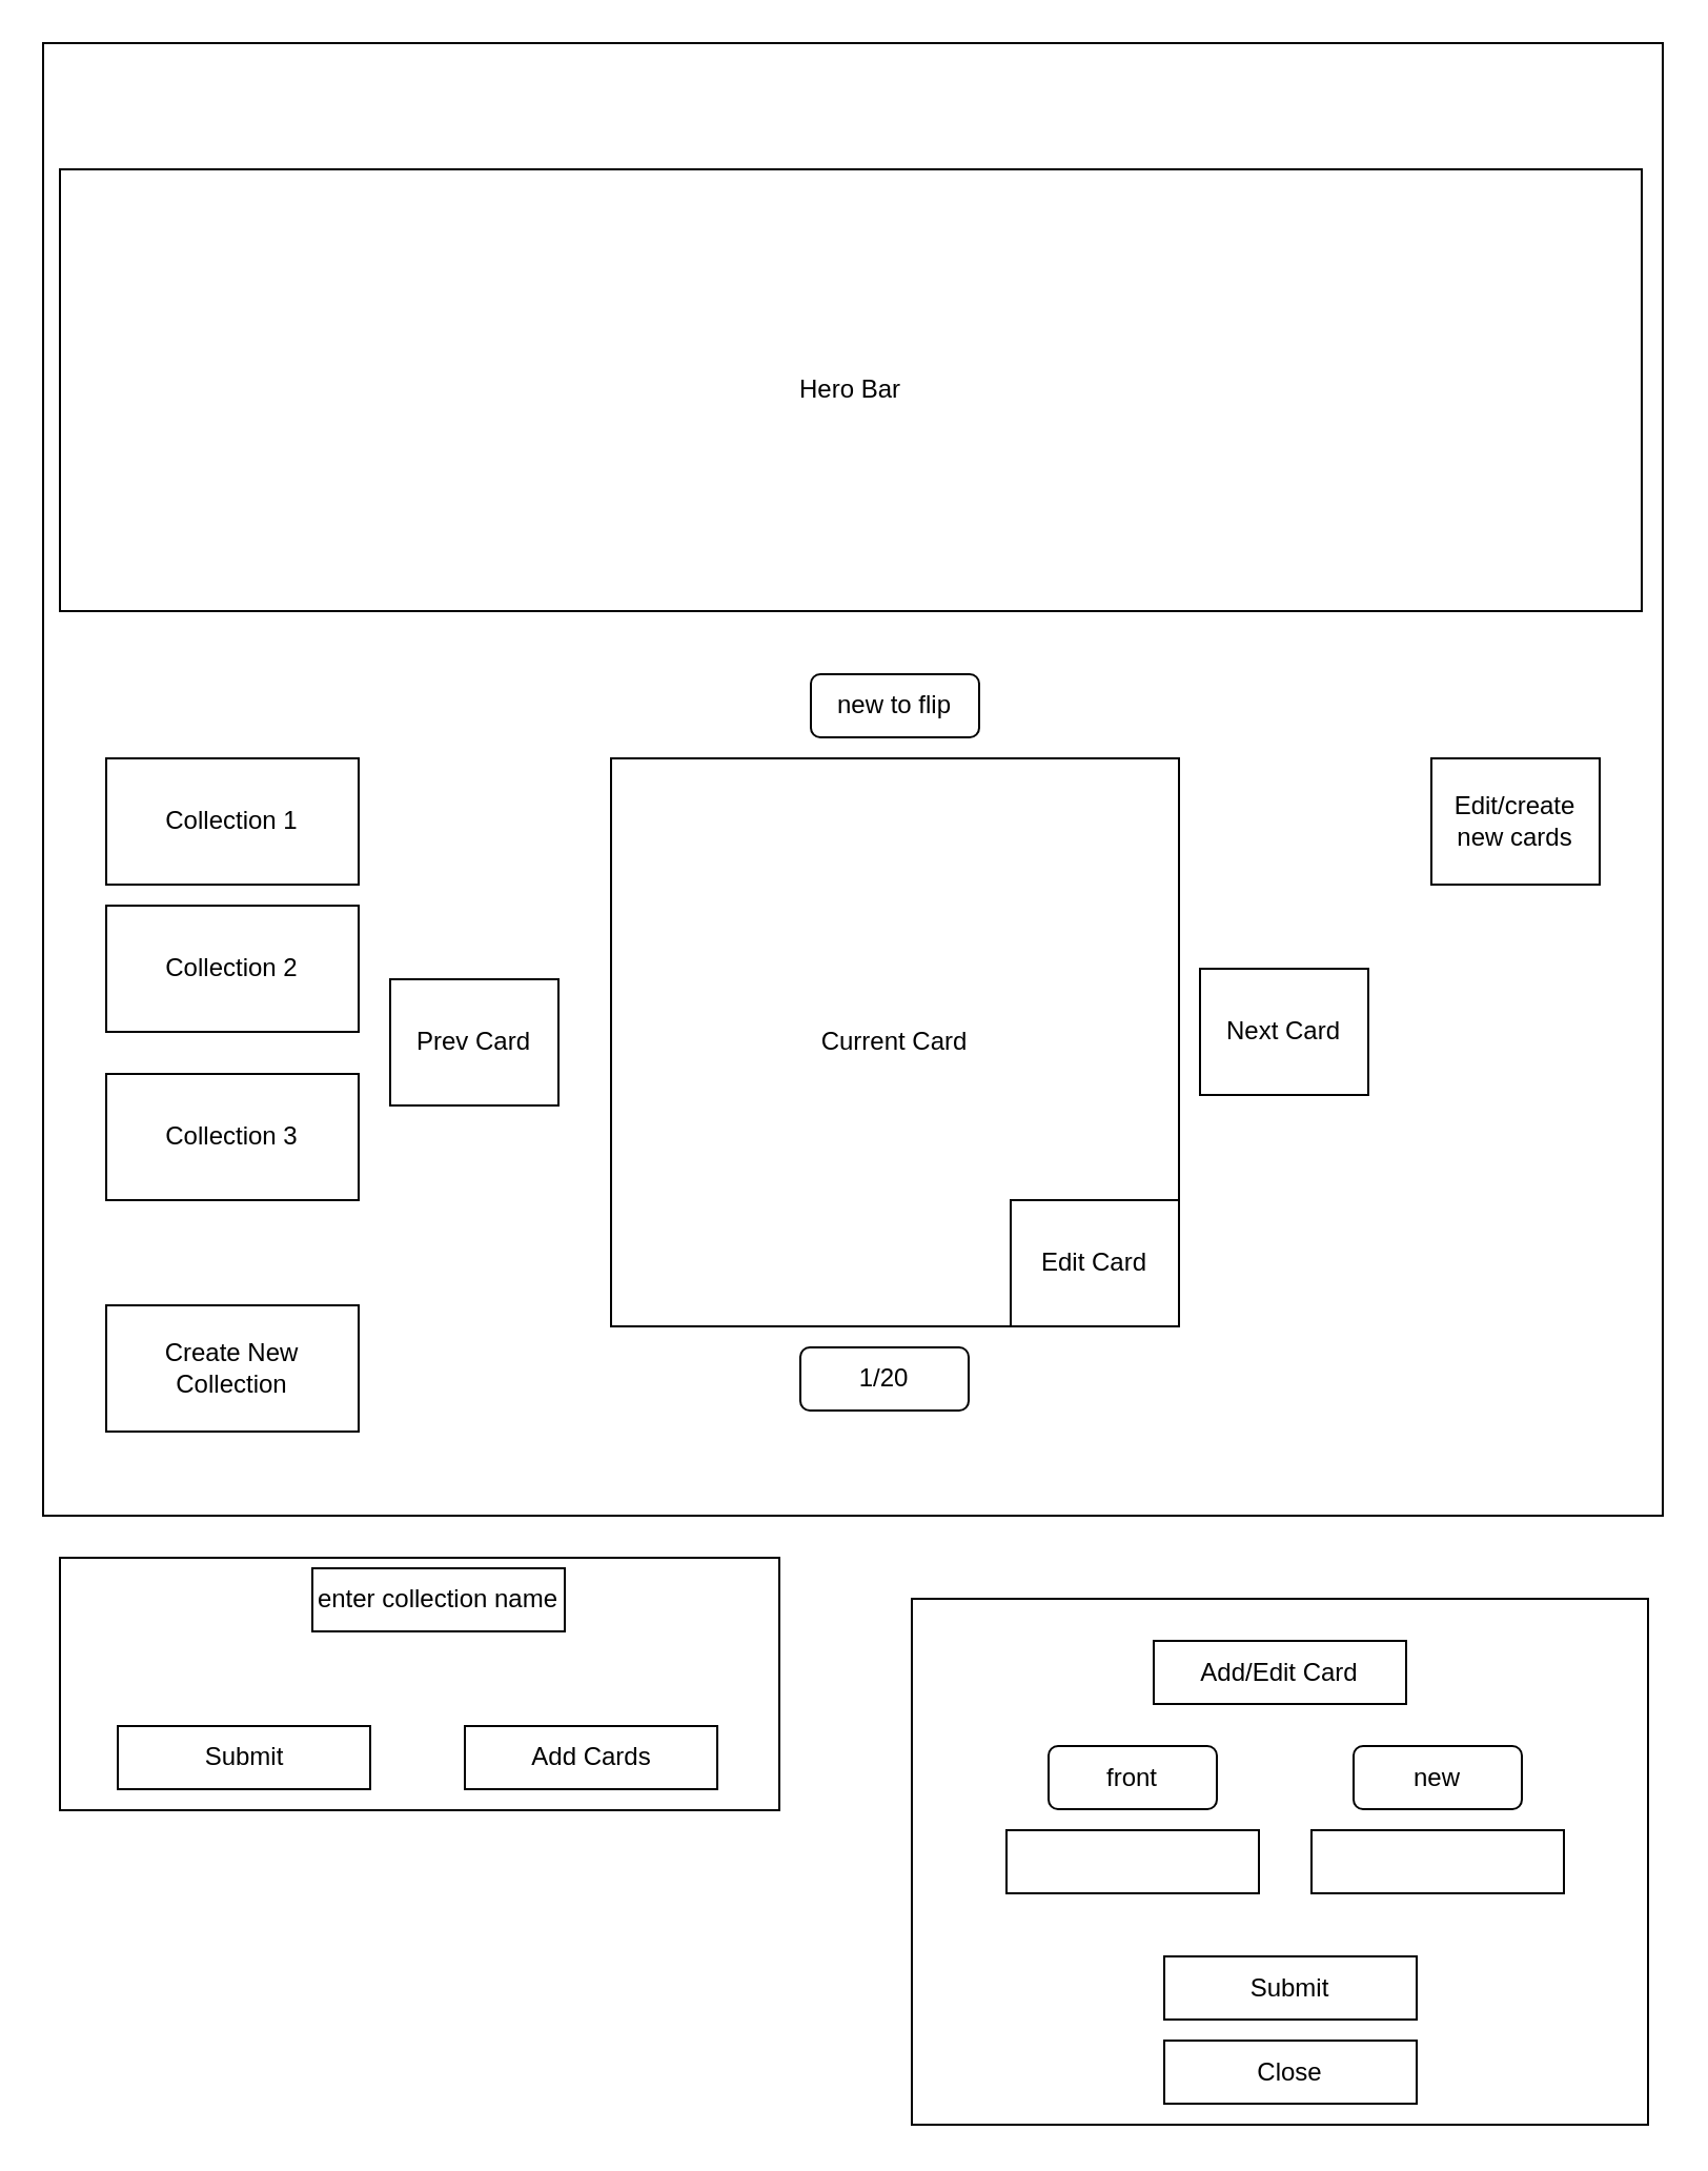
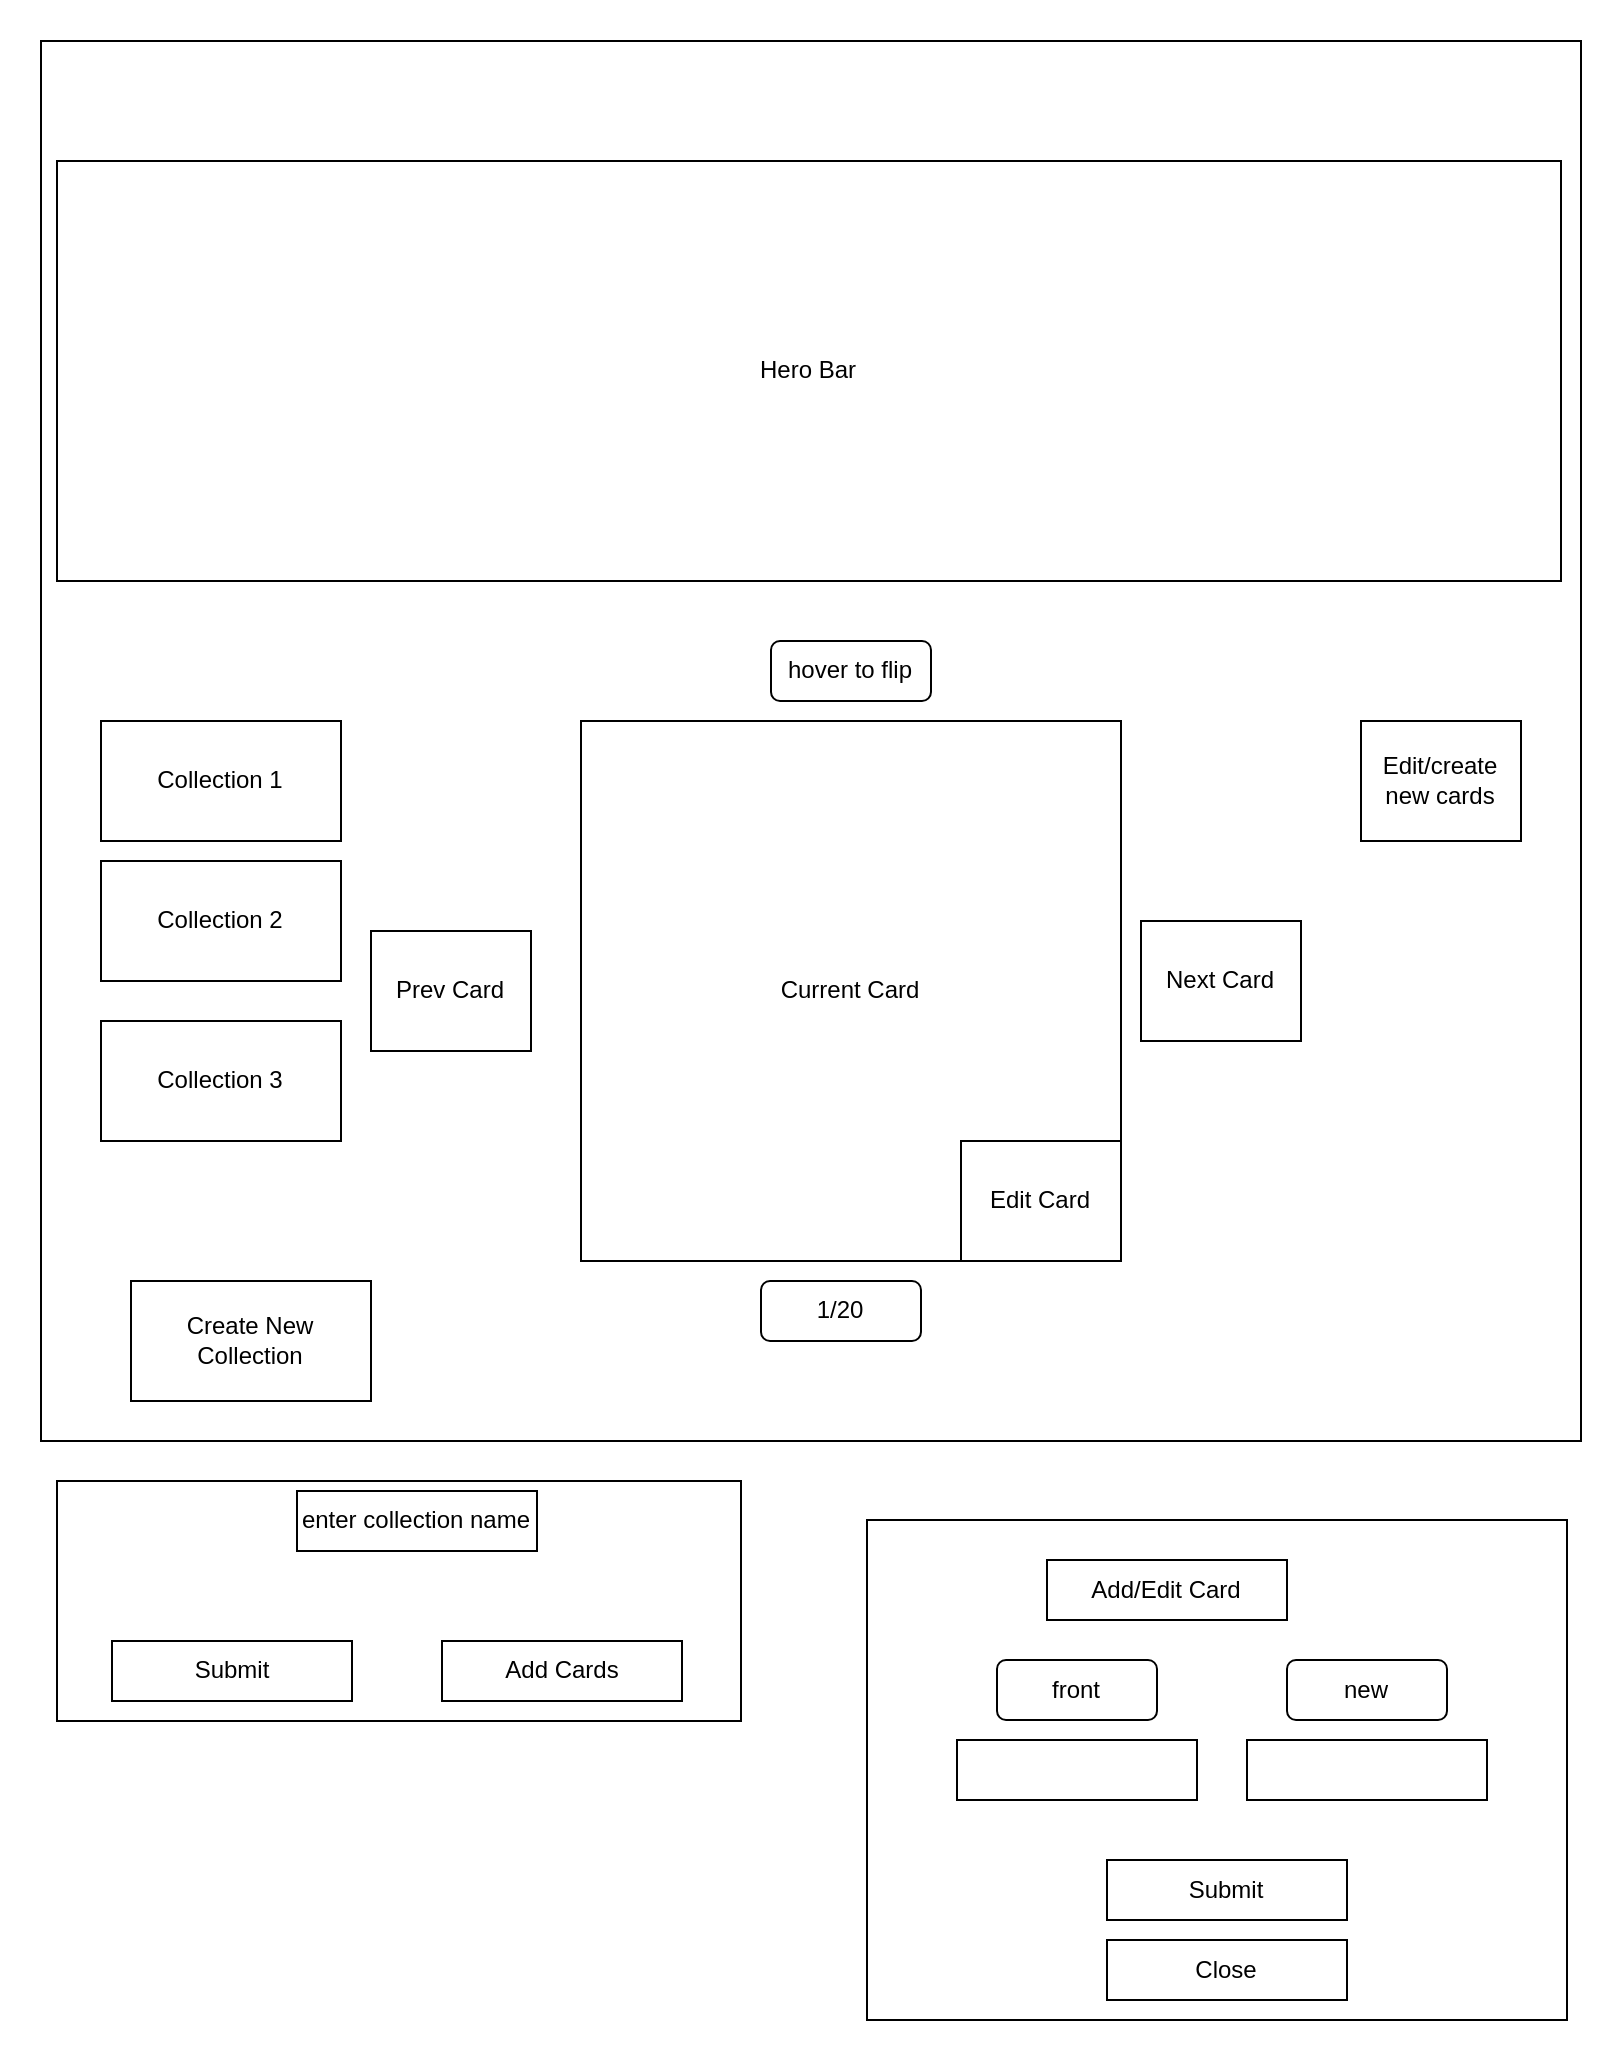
  <mxCell id="0" />
  <mxCell id="1" parent="0" />
  <mxCell id="2" value="" style="rounded=0;whiteSpace=wrap;html=1;" vertex="1" parent="1"><mxGeometry x="28" y="740" width="342" height="120" as="geometry" /></mxCell>
  <mxCell id="3" value="" style="rounded=0;whiteSpace=wrap;html=1;" vertex="1" parent="1"><mxGeometry x="20" y="20" width="770" height="700" as="geometry" /></mxCell>
- <mxCell id="4" value="Create New Collection" style="rounded=0;whiteSpace=wrap;html=1;" vertex="1" parent="1"><mxGeometry x="50" y="620" width="120" height="60" as="geometry" /></mxCell>
+ <mxCell id="4" value="Create New Collection" style="rounded=0;whiteSpace=wrap;html=1;" vertex="1" parent="1"><mxGeometry x="65" y="640" width="120" height="60" as="geometry" /></mxCell>
  <mxCell id="5" value="Collection 1" style="rounded=0;whiteSpace=wrap;html=1;" vertex="1" parent="1"><mxGeometry x="50" y="360" width="120" height="60" as="geometry" /></mxCell>
  <mxCell id="6" value="Collection 2" style="rounded=0;whiteSpace=wrap;html=1;" vertex="1" parent="1"><mxGeometry x="50" y="430" width="120" height="60" as="geometry" /></mxCell>
  <mxCell id="7" value="Collection 3" style="rounded=0;whiteSpace=wrap;html=1;" vertex="1" parent="1"><mxGeometry x="50" y="510" width="120" height="60" as="geometry" /></mxCell>
  <mxCell id="8" value="Current Card" style="whiteSpace=wrap;html=1;aspect=fixed;" vertex="1" parent="1"><mxGeometry x="290" y="360" width="270" height="270" as="geometry" /></mxCell>
  <mxCell id="9" value="Next Card" style="rounded=0;whiteSpace=wrap;html=1;" vertex="1" parent="1"><mxGeometry x="570" y="460" width="80" height="60" as="geometry" /></mxCell>
  <mxCell id="10" value="Prev Card" style="rounded=0;whiteSpace=wrap;html=1;" vertex="1" parent="1"><mxGeometry x="185" y="465" width="80" height="60" as="geometry" /></mxCell>
- <mxCell id="11" value="new to flip" style="rounded=1;whiteSpace=wrap;html=1;" vertex="1" parent="1"><mxGeometry x="385" y="320" width="80" height="30" as="geometry" /></mxCell>
+ <mxCell id="11" value="hover to flip" style="rounded=1;whiteSpace=wrap;html=1;" vertex="1" parent="1"><mxGeometry x="385" y="320" width="80" height="30" as="geometry" /></mxCell>
  <mxCell id="12" value="1/20" style="rounded=1;whiteSpace=wrap;html=1;" vertex="1" parent="1"><mxGeometry x="380" y="640" width="80" height="30" as="geometry" /></mxCell>
  <mxCell id="13" value="Edit/create new cards" style="rounded=0;whiteSpace=wrap;html=1;" vertex="1" parent="1"><mxGeometry x="680" y="360" width="80" height="60" as="geometry" /></mxCell>
  <mxCell id="14" value="" style="rounded=0;whiteSpace=wrap;html=1;" vertex="1" parent="1"><mxGeometry x="433" y="759.5" width="350" height="250" as="geometry" /></mxCell>
- <mxCell id="15" value="Add/Edit Card" style="rounded=0;whiteSpace=wrap;html=1;" vertex="1" parent="1"><mxGeometry x="548" y="779.5" width="120" height="30" as="geometry" /></mxCell>
+ <mxCell id="15" value="Add/Edit Card" style="rounded=0;whiteSpace=wrap;html=1;" vertex="1" parent="1"><mxGeometry x="523" y="779.5" width="120" height="30" as="geometry" /></mxCell>
  <mxCell id="16" value="" style="rounded=0;whiteSpace=wrap;html=1;" vertex="1" parent="1"><mxGeometry x="623" y="869.5" width="120" height="30" as="geometry" /></mxCell>
  <mxCell id="17" value="" style="rounded=0;whiteSpace=wrap;html=1;" vertex="1" parent="1"><mxGeometry x="478" y="869.5" width="120" height="30" as="geometry" /></mxCell>
  <mxCell id="18" value="front" style="rounded=1;whiteSpace=wrap;html=1;" vertex="1" parent="1"><mxGeometry x="498" y="829.5" width="80" height="30" as="geometry" /></mxCell>
  <mxCell id="19" value="new" style="rounded=1;whiteSpace=wrap;html=1;" vertex="1" parent="1"><mxGeometry x="643" y="829.5" width="80" height="30" as="geometry" /></mxCell>
  <mxCell id="20" value="Close" style="rounded=0;whiteSpace=wrap;html=1;" vertex="1" parent="1"><mxGeometry x="553" y="969.5" width="120" height="30" as="geometry" /></mxCell>
  <mxCell id="21" value="enter collection name" style="rounded=0;whiteSpace=wrap;html=1;" vertex="1" parent="1"><mxGeometry x="148" y="745" width="120" height="30" as="geometry" /></mxCell>
  <mxCell id="22" style="edgeStyle=orthogonalEdgeStyle;rounded=0;orthogonalLoop=1;jettySize=auto;html=1;exitX=0.5;exitY=1;exitDx=0;exitDy=0;" edge="1" parent="1" source="14" target="14"><mxGeometry relative="1" as="geometry" /></mxCell>
  <mxCell id="23" value="Edit Card" style="rounded=0;whiteSpace=wrap;html=1;" vertex="1" parent="1"><mxGeometry x="480" y="570" width="80" height="60" as="geometry" /></mxCell>
  <mxCell id="24" value="Submit" style="rounded=0;whiteSpace=wrap;html=1;" vertex="1" parent="1"><mxGeometry x="553" y="929.5" width="120" height="30" as="geometry" /></mxCell>
  <mxCell id="25" value="Submit" style="rounded=0;whiteSpace=wrap;html=1;" vertex="1" parent="1"><mxGeometry x="55.5" y="820" width="120" height="30" as="geometry" /></mxCell>
  <mxCell id="26" value="Add Cards" style="rounded=0;whiteSpace=wrap;html=1;" vertex="1" parent="1"><mxGeometry x="220.5" y="820" width="120" height="30" as="geometry" /></mxCell>
  <mxCell id="27" value="Hero Bar" style="rounded=0;whiteSpace=wrap;html=1;" vertex="1" parent="1"><mxGeometry x="28" y="80" width="752" height="210" as="geometry" /></mxCell>
